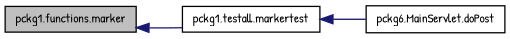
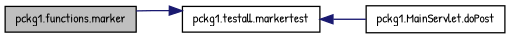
  digraph {
    fontname="Patrick Hand"
    rankdir=LR
    node [color=black fillcolor=white fontname="Patrick Hand" fontsize=10 shape=record style=filled]
    edge [color=midnightblue dir=back fontname="Patrick Hand" fontsize=10 labelfontname=Helvetica labelfontsize=10 style=solid]
    n1 [fillcolor=grey75 fontcolor=black height=0.2 label="pckg1.functions.marker" width=0.4]
    n2 [height=0.2 label="pckg1.testall.markertest" width=0.4]
-   n3 [height=0.2 label="pckg6.MainServlet.doPost" width=0.4]
-   n1 -> n2
+   n3 [height=0.2 label="pckg1.MainServlet.doPost" width=0.4]
+   n2 -> n1
    n2 -> n3
  }
